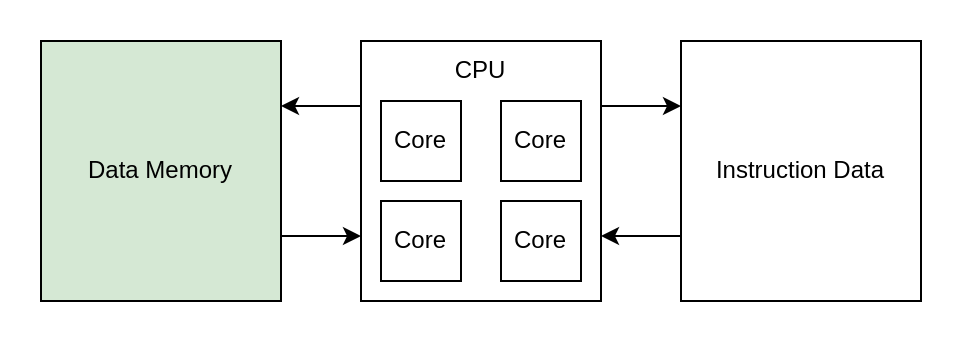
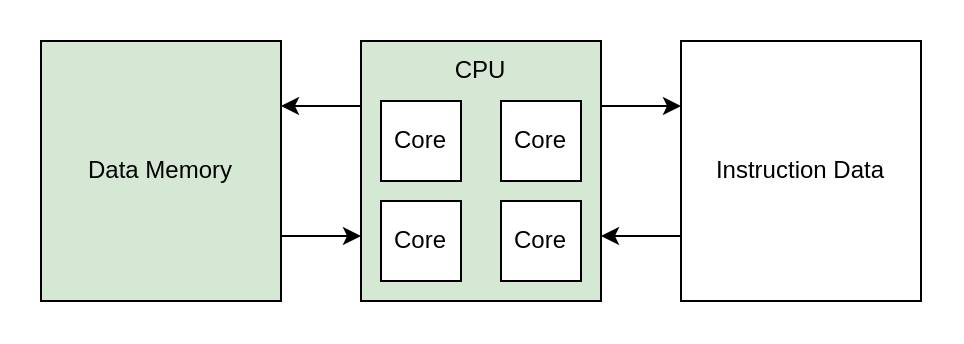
  <mxCell id="0" />
  <mxCell id="1" parent="0" />
  <mxCell id="2" style="edgeStyle=orthogonalEdgeStyle;rounded=0;orthogonalLoop=1;jettySize=auto;html=1;exitX=1;exitY=0.75;exitDx=0;exitDy=0;entryX=0;entryY=0.75;entryDx=0;entryDy=0;" edge="1" parent="1" source="3" target="6"><mxGeometry relative="1" as="geometry" /></mxCell>
  <mxCell id="3" value="Data Memory" style="rounded=0;whiteSpace=wrap;html=1;fillColor=#d5e8d4;" vertex="1" parent="1"><mxGeometry x="20" y="20" width="120" height="130" as="geometry" /></mxCell>
  <mxCell id="4" style="edgeStyle=orthogonalEdgeStyle;rounded=0;orthogonalLoop=1;jettySize=auto;html=1;exitX=0;exitY=0.25;exitDx=0;exitDy=0;entryX=1;entryY=0.25;entryDx=0;entryDy=0;" edge="1" parent="1" source="6" target="3"><mxGeometry relative="1" as="geometry" /></mxCell>
  <mxCell id="5" style="edgeStyle=orthogonalEdgeStyle;rounded=0;orthogonalLoop=1;jettySize=auto;html=1;exitX=1;exitY=0.25;exitDx=0;exitDy=0;entryX=0;entryY=0.25;entryDx=0;entryDy=0;" edge="1" parent="1" source="6" target="8"><mxGeometry relative="1" as="geometry" /></mxCell>
- <mxCell id="6" value="&lt;div&gt;CPU&lt;/div&gt;&lt;div&gt;&lt;br&gt;&lt;/div&gt;&lt;div&gt;&lt;br&gt;&lt;/div&gt;&lt;div&gt;&lt;br&gt;&lt;/div&gt;&lt;div&gt;&lt;br&gt;&lt;/div&gt;&lt;div&gt;&lt;br&gt;&lt;/div&gt;&lt;div&gt;&lt;br&gt;&lt;/div&gt;&lt;div&gt;&lt;br&gt;&lt;/div&gt;" style="rounded=0;whiteSpace=wrap;html=1;" vertex="1" parent="1"><mxGeometry x="180" y="20" width="120" height="130" as="geometry" /></mxCell>
+ <mxCell id="6" value="&lt;div&gt;CPU&lt;/div&gt;&lt;div&gt;&lt;br&gt;&lt;/div&gt;&lt;div&gt;&lt;br&gt;&lt;/div&gt;&lt;div&gt;&lt;br&gt;&lt;/div&gt;&lt;div&gt;&lt;br&gt;&lt;/div&gt;&lt;div&gt;&lt;br&gt;&lt;/div&gt;&lt;div&gt;&lt;br&gt;&lt;/div&gt;&lt;div&gt;&lt;br&gt;&lt;/div&gt;" style="rounded=0;whiteSpace=wrap;html=1;fillColor=#d5e8d4;" vertex="1" parent="1"><mxGeometry x="180" y="20" width="120" height="130" as="geometry" /></mxCell>
  <mxCell id="7" style="edgeStyle=orthogonalEdgeStyle;rounded=0;orthogonalLoop=1;jettySize=auto;html=1;exitX=0;exitY=0.75;exitDx=0;exitDy=0;entryX=1;entryY=0.75;entryDx=0;entryDy=0;" edge="1" parent="1" source="8" target="6"><mxGeometry relative="1" as="geometry" /></mxCell>
  <mxCell id="8" value="Instruction Data" style="rounded=0;whiteSpace=wrap;html=1;" vertex="1" parent="1"><mxGeometry x="340" y="20" width="120" height="130" as="geometry" /></mxCell>
  <mxCell id="9" value="Core" style="rounded=0;whiteSpace=wrap;html=1;" vertex="1" parent="1"><mxGeometry x="190" y="50" width="40" height="40" as="geometry" /></mxCell>
  <mxCell id="10" value="Core" style="rounded=0;whiteSpace=wrap;html=1;" vertex="1" parent="1"><mxGeometry x="250" y="50" width="40" height="40" as="geometry" /></mxCell>
  <mxCell id="11" value="Core" style="rounded=0;whiteSpace=wrap;html=1;" vertex="1" parent="1"><mxGeometry x="190" y="100" width="40" height="40" as="geometry" /></mxCell>
  <mxCell id="12" value="Core" style="rounded=0;whiteSpace=wrap;html=1;" vertex="1" parent="1"><mxGeometry x="250" y="100" width="40" height="40" as="geometry" /></mxCell>
